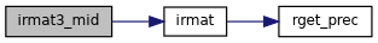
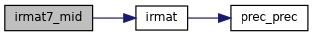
  digraph {
    rankdir=LR
    node [color=black fillcolor=white fontname=Helvetica fontsize=10 shape=record style=filled]
    edge [color=midnightblue fontname=Helvetica fontsize=10 labelfontname=Helvetica labelfontsize=10 style=solid]
-   n1 [fillcolor=grey75 fontcolor=black height=0.2 label=irmat3_mid width=0.4]
+   n1 [fillcolor=grey75 fontcolor=black height=0.2 label=irmat7_mid width=0.4]
    n2 [height=0.2 label=irmat width=0.4]
-   n3 [height=0.2 label=rget_prec width=0.4]
+   n3 [height=0.2 label=prec_prec width=0.4]
    n1 -> n2
    n2 -> n3
  }
